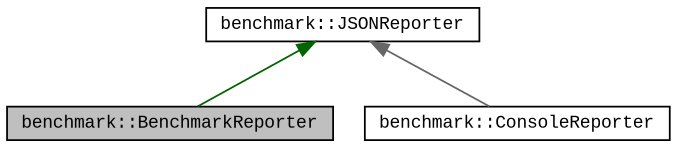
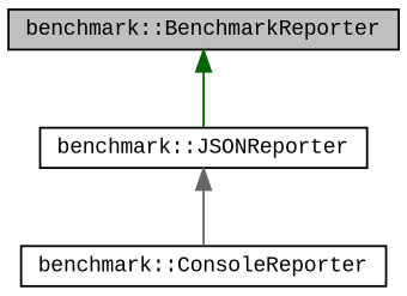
  digraph {
    fontname="Liberation Mono"
    node [color=black fillcolor=white fontname="Liberation Mono" fontsize=10 shape=record style=filled]
    edge [dir=back fontname="Liberation Mono" fontsize=10 labelfontname=Helvetica labelfontsize=10 style=solid]
    n1 [fillcolor=grey75 fontcolor=black height=0.2 label="benchmark::BenchmarkReporter" width=0.4]
    n2 [height=0.2 label="benchmark::JSONReporter" width=0.4]
    n3 [height=0.2 label="benchmark::ConsoleReporter" width=0.4]
-   n2 -> n1 [color=darkgreen]
+   n1 -> n2 [color=darkgreen]
    n2 -> n3 [color=gray40]
  }
